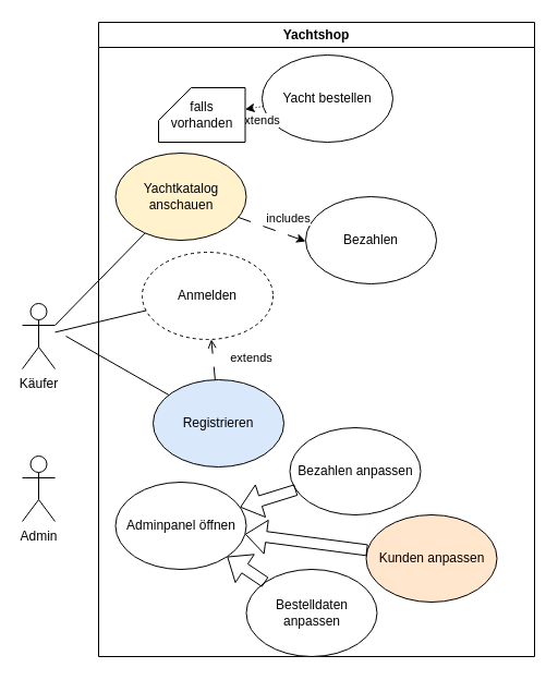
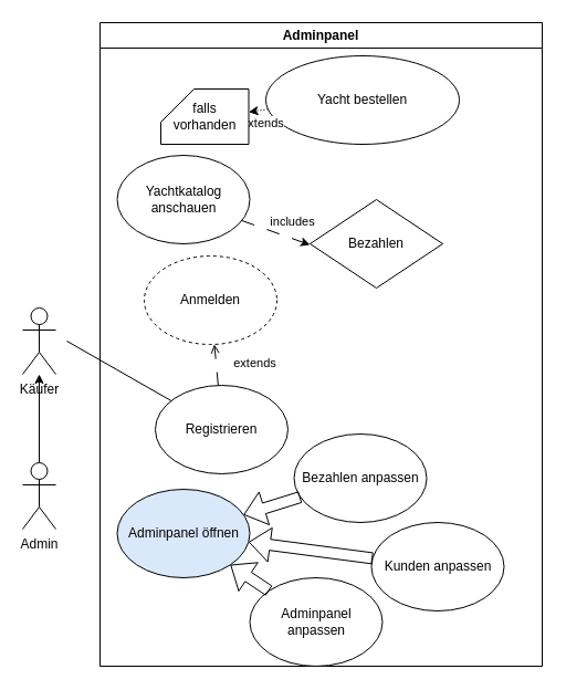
  <mxCell id="0" />
  <mxCell id="1" parent="0" />
- <mxCell id="2" value="Yachtshop" style="swimlane;whiteSpace=wrap" parent="1" vertex="1"><mxGeometry x="90" y="20" width="400" height="582" as="geometry" /></mxCell>
- <mxCell id="3" value="Yachtkatalog anschauen" style="ellipse;whiteSpace=wrap;html=1;fillColor=#fff2cc;" vertex="1" parent="2"><mxGeometry x="15.5" y="120" width="120" height="80" as="geometry" /></mxCell>
- <mxCell id="4" value="Yacht bestellen" style="ellipse;whiteSpace=wrap;html=1;" vertex="1" parent="2"><mxGeometry x="150" y="30" width="120" height="80" as="geometry" /></mxCell>
- <mxCell id="5" value="Bezahlen" style="ellipse;whiteSpace=wrap;html=1;" vertex="1" parent="2"><mxGeometry x="190" y="160" width="120" height="80" as="geometry" /></mxCell>
+ <mxCell id="2" value="Adminpanel" style="swimlane;whiteSpace=wrap" parent="1" vertex="1"><mxGeometry x="90" y="20" width="400" height="582" as="geometry" /></mxCell>
+ <mxCell id="3" value="Yachtkatalog anschauen" style="ellipse;whiteSpace=wrap;html=1;" vertex="1" parent="2"><mxGeometry x="15.5" y="120" width="120" height="80" as="geometry" /></mxCell>
+ <mxCell id="4" value="Yacht bestellen" style="ellipse;whiteSpace=wrap;html=1;" vertex="1" parent="2"><mxGeometry x="150" y="30" width="175" height="80" as="geometry" /></mxCell>
+ <mxCell id="5" value="Bezahlen" style="rhombus;whiteSpace=wrap;html=1;" vertex="1" parent="2"><mxGeometry x="190" y="160" width="120" height="80" as="geometry" /></mxCell>
  <mxCell id="6" value="Anmelden" style="ellipse;whiteSpace=wrap;html=1;dashed=1;" vertex="1" parent="2"><mxGeometry x="40" y="211" width="120" height="80" as="geometry" /></mxCell>
- <mxCell id="7" value="Adminpanel öffnen" style="ellipse;whiteSpace=wrap;html=1;" vertex="1" parent="2"><mxGeometry x="15.5" y="422" width="120" height="80" as="geometry" /></mxCell>
+ <mxCell id="7" value="Adminpanel öffnen" style="ellipse;whiteSpace=wrap;html=1;fillColor=#dae8fc;" vertex="1" parent="2"><mxGeometry x="15.5" y="422" width="120" height="80" as="geometry" /></mxCell>
  <mxCell id="8" value="Bezahlen anpassen" style="ellipse;whiteSpace=wrap;html=1;" vertex="1" parent="2"><mxGeometry x="175.5" y="372" width="120" height="80" as="geometry" /></mxCell>
- <mxCell id="9" value="Kunden anpassen" style="ellipse;whiteSpace=wrap;html=1;fillColor=#ffe6cc;" vertex="1" parent="2"><mxGeometry x="245.5" y="452" width="120" height="80" as="geometry" /></mxCell>
- <mxCell id="10" value="Bestelldaten anpassen" style="ellipse;whiteSpace=wrap;html=1;" vertex="1" parent="2"><mxGeometry x="135.5" y="502" width="120" height="80" as="geometry" /></mxCell>
+ <mxCell id="9" value="Kunden anpassen" style="ellipse;whiteSpace=wrap;html=1;" vertex="1" parent="2"><mxGeometry x="245.5" y="452" width="120" height="80" as="geometry" /></mxCell>
+ <mxCell id="10" value="Adminpanel anpassen" style="ellipse;whiteSpace=wrap;html=1;" vertex="1" parent="2"><mxGeometry x="135.5" y="502" width="120" height="80" as="geometry" /></mxCell>
  <mxCell id="11" value="" style="shape=flexArrow;endArrow=classic;html=1;rounded=0;" edge="1" parent="2" source="10" target="7"><mxGeometry width="50" height="50" relative="1" as="geometry"><mxPoint x="145.5" y="452" as="sourcePoint" /><mxPoint x="195.5" y="402" as="targetPoint" /></mxGeometry></mxCell>
  <mxCell id="12" value="" style="shape=flexArrow;endArrow=classic;html=1;rounded=0;" edge="1" parent="2" source="9" target="7"><mxGeometry width="50" height="50" relative="1" as="geometry"><mxPoint x="145.5" y="452" as="sourcePoint" /><mxPoint x="195.5" y="402" as="targetPoint" /></mxGeometry></mxCell>
  <mxCell id="13" value="" style="shape=flexArrow;endArrow=classic;html=1;rounded=0;" edge="1" parent="2" source="8" target="7"><mxGeometry width="50" height="50" relative="1" as="geometry"><mxPoint x="145.5" y="452" as="sourcePoint" /><mxPoint x="195.5" y="402" as="targetPoint" /></mxGeometry></mxCell>
- <mxCell id="14" value="Registrieren" style="ellipse;whiteSpace=wrap;html=1;fillColor=#dae8fc;" vertex="1" parent="2"><mxGeometry x="50" y="328" width="120" height="80" as="geometry" /></mxCell>
+ <mxCell id="14" value="Registrieren" style="ellipse;whiteSpace=wrap;html=1;" vertex="1" parent="2"><mxGeometry x="50" y="328" width="120" height="80" as="geometry" /></mxCell>
  <mxCell id="15" value="includes" style="endArrow=classic;html=1;rounded=0;dashed=1;dashPattern=12 12;" edge="1" parent="2" source="3"><mxGeometry x="0.3" y="15" width="50" height="50" relative="1" as="geometry"><mxPoint x="160" y="261" as="sourcePoint" /><mxPoint x="190" y="201" as="targetPoint" /><mxPoint y="1" as="offset" /></mxGeometry></mxCell>
  <mxCell id="16" value="extends" style="endArrow=classic;html=1;rounded=0;dashed=1;dashPattern=1 2;" edge="1" parent="2" source="4" target="17"><mxGeometry x="-0.227" y="12" width="50" height="50" relative="1" as="geometry"><mxPoint x="240" y="251" as="sourcePoint" /><mxPoint x="290" y="201" as="targetPoint" /><mxPoint as="offset" /></mxGeometry></mxCell>
  <mxCell id="17" value="falls vorhanden" style="shape=card;whiteSpace=wrap;html=1;" vertex="1" parent="2"><mxGeometry x="55" y="60" width="79.5" height="50" as="geometry" /></mxCell>
  <mxCell id="18" value="extends" style="endArrow=open;html=1;rounded=0;dashed=1;dashPattern=12 12;" edge="1" parent="2" source="14" target="6"><mxGeometry x="-0.097" y="-35" width="50" height="50" relative="1" as="geometry"><mxPoint x="240" y="388" as="sourcePoint" /><mxPoint x="290" y="338" as="targetPoint" /><mxPoint as="offset" /></mxGeometry></mxCell>
  <mxCell id="19" value="Käufer" style="shape=umlActor;verticalLabelPosition=bottom;verticalAlign=top;html=1;outlineConnect=0;" vertex="1" parent="1"><mxGeometry x="20" y="278" width="30" height="60" as="geometry" /></mxCell>
+ <mxCell id="20" value="" style="edgeStyle=orthogonalEdgeStyle;rounded=0;orthogonalLoop=1;jettySize=auto;html=1;" edge="1" parent="1" source="21" target="19"><mxGeometry relative="1" as="geometry" /></mxCell>
  <mxCell id="21" value="Admin" style="shape=umlActor;verticalLabelPosition=bottom;verticalAlign=top;html=1;outlineConnect=0;" vertex="1" parent="1"><mxGeometry x="20" y="418" width="30" height="60" as="geometry" /></mxCell>
- <mxCell id="22" value="" style="endArrow=none;html=1;rounded=0;" edge="1" parent="1" source="19" target="6"><mxGeometry width="50" height="50" relative="1" as="geometry"><mxPoint x="330" y="428" as="sourcePoint" /><mxPoint x="380" y="378" as="targetPoint" /></mxGeometry></mxCell>
- <mxCell id="23" value="" style="endArrow=none;html=1;rounded=0;exitX=1;exitY=0.333;exitDx=0;exitDy=0;exitPerimeter=0;" edge="1" parent="1" source="19" target="3"><mxGeometry width="50" height="50" relative="1" as="geometry"><mxPoint x="330" y="278" as="sourcePoint" /><mxPoint x="380" y="228" as="targetPoint" /></mxGeometry></mxCell>
  <mxCell id="24" value="" style="endArrow=none;html=1;rounded=0;" edge="1" parent="1" source="14"><mxGeometry width="50" height="50" relative="1" as="geometry"><mxPoint x="330" y="318" as="sourcePoint" /><mxPoint x="60" y="308" as="targetPoint" /></mxGeometry></mxCell>
